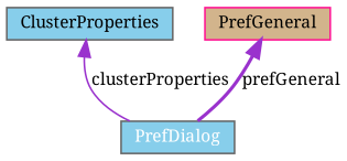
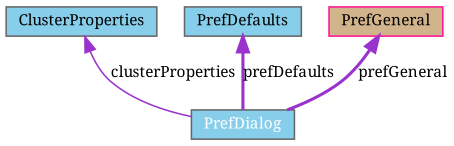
  digraph {
    fontname="Noto Serif"
    node [color=gray40 fillcolor=skyblue fontname="Noto Serif" fontsize=10 shape=record style=filled]
    edge [color=darkorchid3 dir=back fontname="Noto Serif" fontsize=10 labelfontname=Helvetica labelfontsize=10 style=bold]
    n1 [fontcolor=white height=0.2 label=PrefDialog width=0.4]
    n2 [height=0.2 label=ClusterProperties width=0.4]
+   n3 [height=0.2 label=PrefDefaults width=0.4]
    n4 [color=deeppink fillcolor=tan height=0.2 label=PrefGeneral width=0.4]
    n2 -> n1 [label=clusterProperties style=solid]
+   n3 -> n1 [label=prefDefaults]
    n4 -> n1 [label=prefGeneral]
  }
